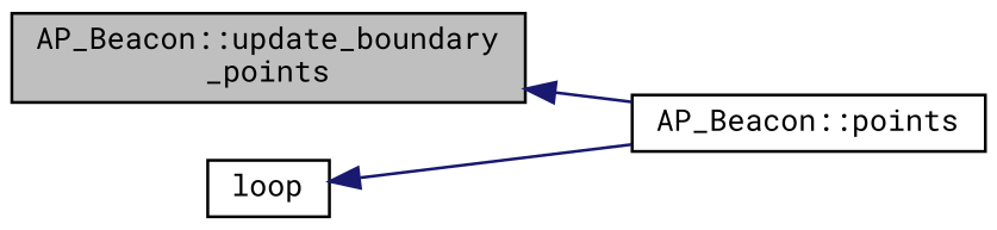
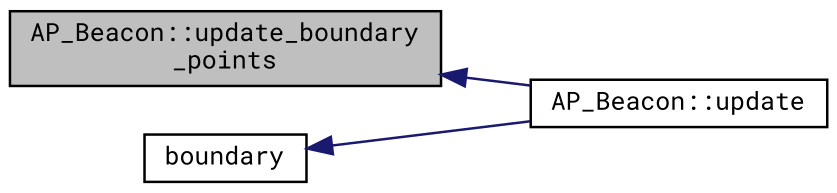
  digraph {
    fontname="Roboto Mono"
    rankdir=LR
    node [color=black fillcolor=white fontname="Roboto Mono" fontsize=10 shape=record style=filled]
    edge [color=midnightblue dir=back fontname="Roboto Mono" fontsize=10 labelfontname=Helvetica labelfontsize=10 style=solid]
    n1 [fillcolor=grey75 fontcolor=black height=0.2 label="AP_Beacon::update_boundary\l_points" width=0.4]
-   n2 [height=0.2 label="AP_Beacon::points" width=0.4]
-   n3 [height=0.2 label=loop width=0.4]
+   n2 [height=0.2 label="AP_Beacon::update" width=0.4]
+   n3 [height=0.2 label=boundary width=0.4]
    n1 -> n2
    n3 -> n2
  }
